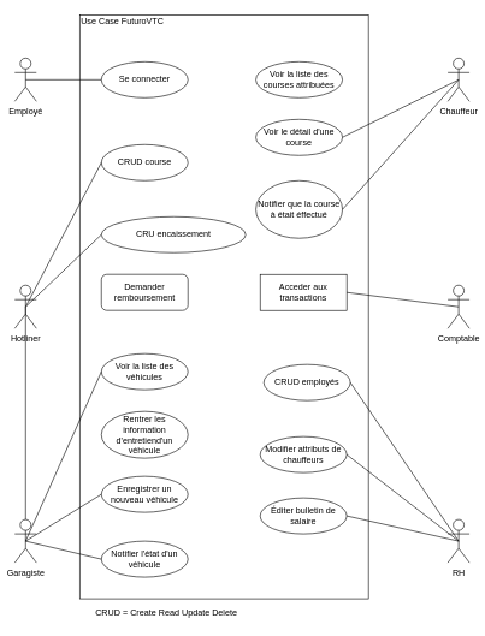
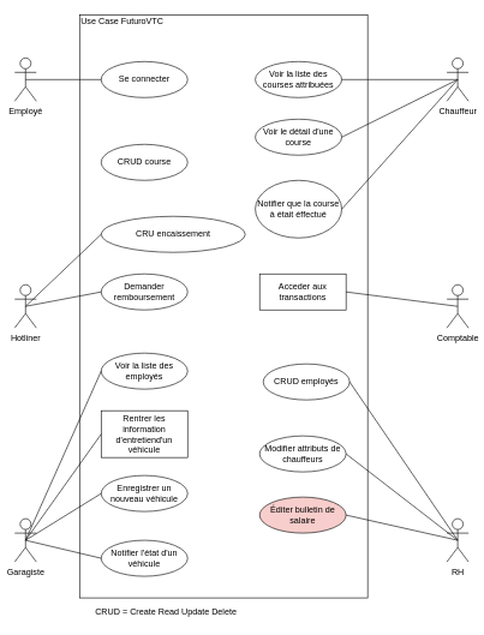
  <mxCell id="0" />
  <mxCell id="1" parent="0" />
  <mxCell id="2" value="Employé" style="shape=umlActor;verticalLabelPosition=bottom;verticalAlign=top;html=1;" parent="1" vertex="1"><mxGeometry x="20" y="80" width="30" height="60" as="geometry" /></mxCell>
  <mxCell id="3" value="" style="rounded=0;whiteSpace=wrap;html=1;" parent="1" vertex="1"><mxGeometry x="110" y="20" width="400" height="810" as="geometry" /></mxCell>
  <mxCell id="4" value="Hotliner" style="shape=umlActor;verticalLabelPosition=bottom;verticalAlign=top;html=1;outlineConnect=0;" parent="1" vertex="1"><mxGeometry x="20" y="395" width="30" height="60" as="geometry" /></mxCell>
  <mxCell id="5" value="Garagiste" style="shape=umlActor;verticalLabelPosition=bottom;verticalAlign=top;html=1;outlineConnect=0;" parent="1" vertex="1"><mxGeometry x="20" y="720" width="30" height="60" as="geometry" /></mxCell>
  <mxCell id="6" value="Chauffeur" style="shape=umlActor;verticalLabelPosition=bottom;verticalAlign=top;html=1;outlineConnect=0;" parent="1" vertex="1"><mxGeometry x="620" y="80" width="30" height="60" as="geometry" /></mxCell>
  <mxCell id="7" value="Comptable" style="shape=umlActor;verticalLabelPosition=bottom;verticalAlign=top;html=1;outlineConnect=0;" parent="1" vertex="1"><mxGeometry x="620" y="395" width="30" height="60" as="geometry" /></mxCell>
  <mxCell id="8" value="RH" style="shape=umlActor;verticalLabelPosition=bottom;verticalAlign=top;html=1;outlineConnect=0;" parent="1" vertex="1"><mxGeometry x="620" y="720" width="30" height="60" as="geometry" /></mxCell>
  <mxCell id="9" value="Se connecter" style="ellipse;whiteSpace=wrap;html=1;" parent="1" vertex="1"><mxGeometry x="140" y="85" width="120" height="50" as="geometry" /></mxCell>
  <mxCell id="10" value="" style="endArrow=none;html=1;entryX=0;entryY=0.5;entryDx=0;entryDy=0;exitX=0.5;exitY=0.5;exitDx=0;exitDy=0;exitPerimeter=0;" parent="1" source="2" target="9" edge="1"><mxGeometry width="50" height="50" relative="1" as="geometry"><mxPoint x="80" y="150" as="sourcePoint" /><mxPoint x="130" y="100" as="targetPoint" /></mxGeometry></mxCell>
  <mxCell id="11" value="CRUD course" style="ellipse;whiteSpace=wrap;html=1;" parent="1" vertex="1"><mxGeometry x="140" y="200" width="120" height="50" as="geometry" /></mxCell>
  <mxCell id="12" value="CRU encaissement" style="ellipse;whiteSpace=wrap;html=1;" parent="1" vertex="1"><mxGeometry x="140" y="300" width="200" height="50" as="geometry" /></mxCell>
- <mxCell id="13" value="Demander remboursement" style="whiteSpace=wrap;html=1;rounded=1;" parent="1" vertex="1"><mxGeometry x="140" y="380" width="120" height="50" as="geometry" /></mxCell>
- <mxCell id="14" value="" style="endArrow=none;html=1;exitX=0.5;exitY=0.5;exitDx=0;exitDy=0;exitPerimeter=0;entryX=0;entryY=0.5;entryDx=0;entryDy=0;" parent="1" source="4" target="11" edge="1"><mxGeometry width="50" height="50" relative="1" as="geometry"><mxPoint x="60" y="300" as="sourcePoint" /><mxPoint x="110" y="250" as="targetPoint" /></mxGeometry></mxCell>
+ <mxCell id="13" value="Demander remboursement" style="ellipse;whiteSpace=wrap;html=1;" parent="1" vertex="1"><mxGeometry x="140" y="380" width="120" height="50" as="geometry" /></mxCell>
  <mxCell id="15" value="" style="endArrow=none;html=1;entryX=0;entryY=0.5;entryDx=0;entryDy=0;exitX=0.5;exitY=0.5;exitDx=0;exitDy=0;exitPerimeter=0;" parent="1" source="4" target="12" edge="1"><mxGeometry width="50" height="50" relative="1" as="geometry"><mxPoint x="60" y="440" as="sourcePoint" /><mxPoint x="110" y="390" as="targetPoint" /></mxGeometry></mxCell>
- <mxCell id="16" value="" style="endArrow=none;html=1;exitX=0.5;exitY=0.5;exitDx=0;exitDy=0;exitPerimeter=0;" parent="1" source="4" target="5" edge="1"><mxGeometry width="50" height="50" relative="1" as="geometry"><mxPoint x="40" y="540" as="sourcePoint" /><mxPoint x="90" y="490" as="targetPoint" /></mxGeometry></mxCell>
+ <mxCell id="16" value="" style="endArrow=none;html=1;entryX=0;entryY=0.5;entryDx=0;entryDy=0;exitX=0.5;exitY=0.5;exitDx=0;exitDy=0;exitPerimeter=0;" parent="1" source="4" target="13" edge="1"><mxGeometry width="50" height="50" relative="1" as="geometry"><mxPoint x="40" y="540" as="sourcePoint" /><mxPoint x="90" y="490" as="targetPoint" /></mxGeometry></mxCell>
  <mxCell id="17" value="Voir la liste des courses attribuées" style="ellipse;whiteSpace=wrap;html=1;" parent="1" vertex="1"><mxGeometry x="354" y="85" width="120" height="50" as="geometry" /></mxCell>
  <mxCell id="18" value="Voir le détail d'une course" style="ellipse;whiteSpace=wrap;html=1;" parent="1" vertex="1"><mxGeometry x="354" y="165" width="120" height="50" as="geometry" /></mxCell>
  <mxCell id="19" value="Notifier que la course à était éffectué" style="ellipse;whiteSpace=wrap;html=1;" parent="1" vertex="1"><mxGeometry x="354" y="250" width="120" height="80" as="geometry" /></mxCell>
+ <mxCell id="20" value="" style="endArrow=none;html=1;entryX=0.5;entryY=0.5;entryDx=0;entryDy=0;entryPerimeter=0;exitX=1;exitY=0.5;exitDx=0;exitDy=0;" parent="1" source="17" target="6" edge="1"><mxGeometry width="50" height="50" relative="1" as="geometry"><mxPoint x="510" y="180" as="sourcePoint" /><mxPoint x="560" y="130" as="targetPoint" /></mxGeometry></mxCell>
  <mxCell id="21" value="" style="endArrow=none;html=1;entryX=0.5;entryY=0.5;entryDx=0;entryDy=0;entryPerimeter=0;exitX=1;exitY=0.5;exitDx=0;exitDy=0;" parent="1" source="18" target="6" edge="1"><mxGeometry width="50" height="50" relative="1" as="geometry"><mxPoint x="530" y="220" as="sourcePoint" /><mxPoint x="580" y="170" as="targetPoint" /></mxGeometry></mxCell>
  <mxCell id="22" value="" style="endArrow=none;html=1;entryX=0.5;entryY=0.5;entryDx=0;entryDy=0;entryPerimeter=0;exitX=1;exitY=0.5;exitDx=0;exitDy=0;" parent="1" source="19" target="6" edge="1"><mxGeometry width="50" height="50" relative="1" as="geometry"><mxPoint x="540" y="250" as="sourcePoint" /><mxPoint x="590" y="200" as="targetPoint" /></mxGeometry></mxCell>
- <mxCell id="23" value="Voir la liste des véhicules" style="ellipse;whiteSpace=wrap;html=1;" parent="1" vertex="1"><mxGeometry x="140" y="490" width="120" height="50" as="geometry" /></mxCell>
- <mxCell id="24" value="&lt;div&gt;Rentrer les information d'entretiend'un véhicule&lt;/div&gt;" style="ellipse;whiteSpace=wrap;html=1;" parent="1" vertex="1"><mxGeometry x="140" y="570" width="120" height="65" as="geometry" /></mxCell>
+ <mxCell id="23" value="Voir la liste des employés" style="ellipse;whiteSpace=wrap;html=1;" parent="1" vertex="1"><mxGeometry x="140" y="490" width="120" height="50" as="geometry" /></mxCell>
+ <mxCell id="24" value="&lt;div&gt;Rentrer les information d'entretiend'un véhicule&lt;/div&gt;" style="whiteSpace=wrap;html=1;rounded=0;" parent="1" vertex="1"><mxGeometry x="140" y="570" width="120" height="65" as="geometry" /></mxCell>
  <mxCell id="25" value="Enregistrer un nouveau véhicule" style="ellipse;whiteSpace=wrap;html=1;" parent="1" vertex="1"><mxGeometry x="140" y="660" width="120" height="50" as="geometry" /></mxCell>
  <mxCell id="26" value="Notifier l'état d'un véhicule" style="ellipse;whiteSpace=wrap;html=1;" parent="1" vertex="1"><mxGeometry x="140" y="750" width="120" height="50" as="geometry" /></mxCell>
  <mxCell id="27" value="" style="endArrow=none;html=1;entryX=0;entryY=0.5;entryDx=0;entryDy=0;exitX=0.5;exitY=0.5;exitDx=0;exitDy=0;exitPerimeter=0;" parent="1" source="5" target="23" edge="1"><mxGeometry width="50" height="50" relative="1" as="geometry"><mxPoint x="20" y="660" as="sourcePoint" /><mxPoint x="70" y="610" as="targetPoint" /></mxGeometry></mxCell>
  <mxCell id="28" value="" style="endArrow=none;html=1;entryX=0;entryY=0.5;entryDx=0;entryDy=0;exitX=0.5;exitY=0.5;exitDx=0;exitDy=0;exitPerimeter=0;" parent="1" source="5" target="25" edge="1"><mxGeometry width="50" height="50" relative="1" as="geometry"><mxPoint x="70" y="770" as="sourcePoint" /><mxPoint x="120" y="720" as="targetPoint" /></mxGeometry></mxCell>
+ <mxCell id="29" value="" style="endArrow=none;html=1;entryX=0;entryY=0.5;entryDx=0;entryDy=0;exitX=0.5;exitY=0.5;exitDx=0;exitDy=0;exitPerimeter=0;" parent="1" source="5" target="24" edge="1"><mxGeometry width="50" height="50" relative="1" as="geometry"><mxPoint x="60" y="820" as="sourcePoint" /><mxPoint x="110" y="770" as="targetPoint" /></mxGeometry></mxCell>
  <mxCell id="30" value="" style="endArrow=none;html=1;entryX=0;entryY=0.5;entryDx=0;entryDy=0;exitX=0.5;exitY=0.5;exitDx=0;exitDy=0;exitPerimeter=0;" parent="1" source="5" target="26" edge="1"><mxGeometry width="50" height="50" relative="1" as="geometry"><mxPoint x="30" y="880" as="sourcePoint" /><mxPoint x="80" y="830" as="targetPoint" /></mxGeometry></mxCell>
  <mxCell id="31" value="Acceder aux transactions" style="whiteSpace=wrap;html=1;rounded=0;" parent="1" vertex="1"><mxGeometry x="360" y="380" width="120" height="50" as="geometry" /></mxCell>
  <mxCell id="32" value="" style="endArrow=none;html=1;entryX=0.5;entryY=0.5;entryDx=0;entryDy=0;entryPerimeter=0;exitX=1;exitY=0.5;exitDx=0;exitDy=0;" parent="1" source="31" target="7" edge="1"><mxGeometry width="50" height="50" relative="1" as="geometry"><mxPoint x="510" y="470" as="sourcePoint" /><mxPoint x="560" y="420" as="targetPoint" /></mxGeometry></mxCell>
  <mxCell id="33" value="CRUD employés" style="ellipse;whiteSpace=wrap;html=1;" parent="1" vertex="1"><mxGeometry x="365" y="505" width="120" height="50" as="geometry" /></mxCell>
  <mxCell id="34" value="Modifier attributs de chauffeurs" style="ellipse;whiteSpace=wrap;html=1;" parent="1" vertex="1"><mxGeometry x="360" y="605" width="120" height="50" as="geometry" /></mxCell>
- <mxCell id="35" value="Éditer bulletin de salaire" style="ellipse;whiteSpace=wrap;html=1;" parent="1" vertex="1"><mxGeometry x="360" y="690" width="120" height="50" as="geometry" /></mxCell>
+ <mxCell id="35" value="Éditer bulletin de salaire" style="ellipse;whiteSpace=wrap;html=1;fillColor=#f8cecc;" parent="1" vertex="1"><mxGeometry x="360" y="690" width="120" height="50" as="geometry" /></mxCell>
  <mxCell id="36" value="" style="endArrow=none;html=1;entryX=1;entryY=0.5;entryDx=0;entryDy=0;exitX=0.5;exitY=0.5;exitDx=0;exitDy=0;exitPerimeter=0;" parent="1" source="8" target="33" edge="1"><mxGeometry width="50" height="50" relative="1" as="geometry"><mxPoint x="550" y="690" as="sourcePoint" /><mxPoint x="600" y="640" as="targetPoint" /></mxGeometry></mxCell>
  <mxCell id="37" value="" style="endArrow=none;html=1;entryX=0.5;entryY=0.5;entryDx=0;entryDy=0;entryPerimeter=0;exitX=1;exitY=0.5;exitDx=0;exitDy=0;" parent="1" source="34" target="8" edge="1"><mxGeometry width="50" height="50" relative="1" as="geometry"><mxPoint x="550" y="830" as="sourcePoint" /><mxPoint x="600" y="780" as="targetPoint" /></mxGeometry></mxCell>
  <mxCell id="38" value="" style="endArrow=none;html=1;entryX=0.5;entryY=0.5;entryDx=0;entryDy=0;entryPerimeter=0;exitX=1;exitY=0.5;exitDx=0;exitDy=0;" parent="1" source="35" target="8" edge="1"><mxGeometry width="50" height="50" relative="1" as="geometry"><mxPoint x="520" y="830" as="sourcePoint" /><mxPoint x="570" y="780" as="targetPoint" /></mxGeometry></mxCell>
  <mxCell id="39" value="Use Case FuturoVTC" style="text;html=1;strokeColor=none;fillColor=none;align=left;verticalAlign=middle;whiteSpace=wrap;rounded=0;" parent="1" vertex="1"><mxGeometry x="110" y="20" width="400" height="20" as="geometry" /></mxCell>
  <mxCell id="40" value="CRUD = Create Read Update Delete" style="text;html=1;strokeColor=none;fillColor=none;align=left;verticalAlign=middle;whiteSpace=wrap;rounded=0;" vertex="1" parent="1"><mxGeometry x="130" y="840" width="210" height="20" as="geometry" /></mxCell>
